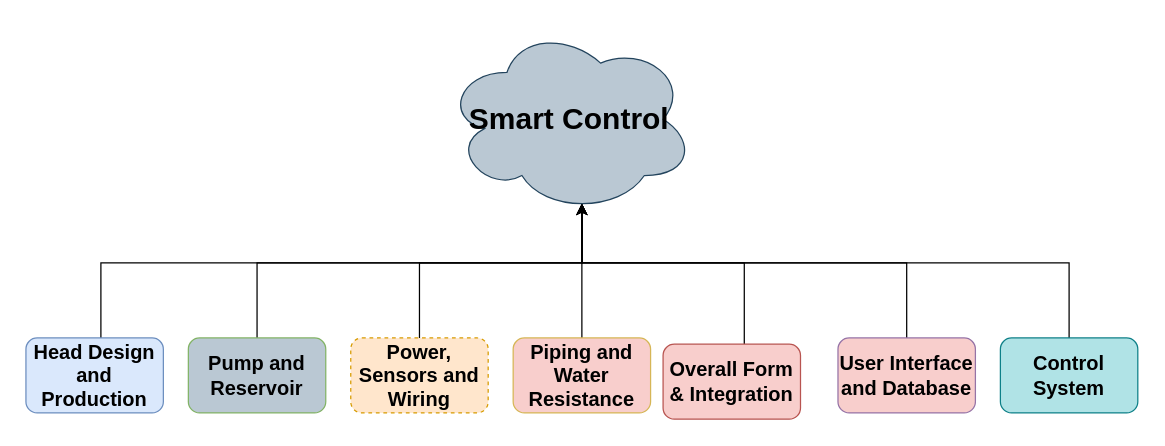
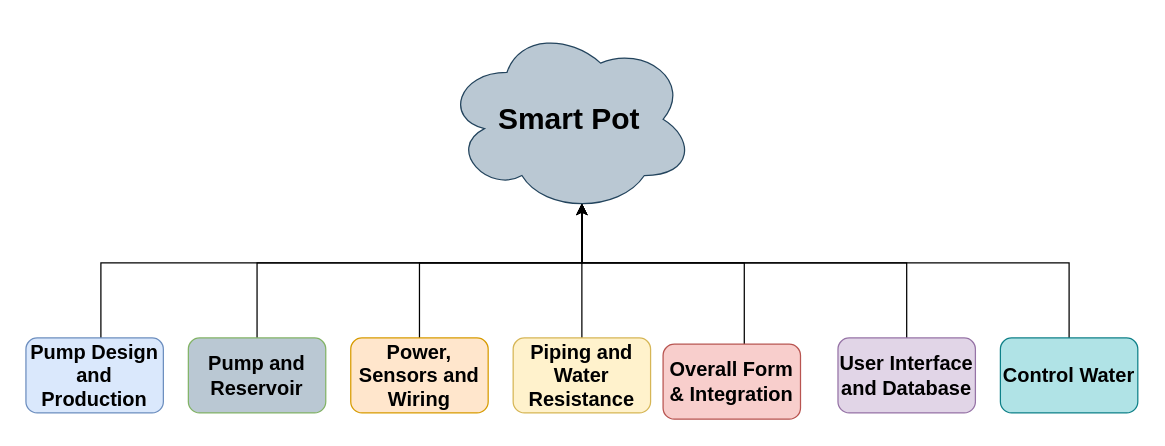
  <mxCell id="0" />
  <mxCell id="1" parent="0" />
  <mxCell id="2" style="edgeStyle=orthogonalEdgeStyle;rounded=0;orthogonalLoop=1;jettySize=auto;html=1;entryX=0.55;entryY=0.95;entryDx=0;entryDy=0;entryPerimeter=0;fontSize=16;" edge="1" parent="1" source="3" target="16"><mxGeometry relative="1" as="geometry"><Array as="points"><mxPoint x="80" y="210" /><mxPoint x="465" y="210" /></Array></mxGeometry></mxCell>
- <mxCell id="3" value="&lt;font style=&quot;font-size: 16px;&quot;&gt;Head Design and Production&lt;/font&gt;" style="rounded=1;whiteSpace=wrap;html=1;horizontal=1;direction=south;fillColor=#dae8fc;strokeColor=#6c8ebf;fontSize=16;fontStyle=1" vertex="1" parent="1"><mxGeometry x="20" y="270" width="110" height="60" as="geometry" /></mxCell>
+ <mxCell id="3" value="&lt;font style=&quot;font-size: 16px;&quot;&gt;Pump Design and Production&lt;/font&gt;" style="rounded=1;whiteSpace=wrap;html=1;horizontal=1;direction=south;fillColor=#dae8fc;strokeColor=#6c8ebf;fontSize=16;fontStyle=1" vertex="1" parent="1"><mxGeometry x="20" y="270" width="110" height="60" as="geometry" /></mxCell>
  <mxCell id="4" style="edgeStyle=orthogonalEdgeStyle;rounded=0;orthogonalLoop=1;jettySize=auto;html=1;entryX=0.55;entryY=0.95;entryDx=0;entryDy=0;entryPerimeter=0;fontSize=16;" edge="1" parent="1" source="5" target="16"><mxGeometry relative="1" as="geometry"><Array as="points"><mxPoint x="205" y="210" /><mxPoint x="465" y="210" /></Array></mxGeometry></mxCell>
  <mxCell id="5" value="&lt;font style=&quot;font-size: 16px;&quot;&gt;Pump and Reservoir&lt;/font&gt;" style="rounded=1;whiteSpace=wrap;html=1;fillColor=#bac8d3;strokeColor=#82b366;fontSize=16;fontStyle=1;" vertex="1" parent="1"><mxGeometry x="150" y="270" width="110" height="60" as="geometry" /></mxCell>
  <mxCell id="6" style="edgeStyle=orthogonalEdgeStyle;rounded=0;orthogonalLoop=1;jettySize=auto;html=1;entryX=0.55;entryY=0.95;entryDx=0;entryDy=0;entryPerimeter=0;fontSize=16;endArrow=none;" edge="1" parent="1" source="7" target="16"><mxGeometry relative="1" as="geometry" /></mxCell>
- <mxCell id="7" value="&lt;font style=&quot;font-size: 16px;&quot;&gt;Piping and Water Resistance&lt;/font&gt;" style="rounded=1;whiteSpace=wrap;html=1;fillColor=#f8cecc;strokeColor=#d6b656;fontSize=16;fontStyle=1;" vertex="1" parent="1"><mxGeometry x="410" y="270" width="110" height="60" as="geometry" /></mxCell>
+ <mxCell id="7" value="&lt;font style=&quot;font-size: 16px;&quot;&gt;Piping and Water Resistance&lt;/font&gt;" style="rounded=1;whiteSpace=wrap;html=1;fillColor=#fff2cc;strokeColor=#d6b656;fontSize=16;fontStyle=1" vertex="1" parent="1"><mxGeometry x="410" y="270" width="110" height="60" as="geometry" /></mxCell>
  <mxCell id="8" style="edgeStyle=orthogonalEdgeStyle;rounded=0;orthogonalLoop=1;jettySize=auto;html=1;entryX=0.55;entryY=0.95;entryDx=0;entryDy=0;entryPerimeter=0;fontSize=16;" edge="1" parent="1" source="9" target="16"><mxGeometry relative="1" as="geometry"><Array as="points"><mxPoint x="595" y="210" /><mxPoint x="465" y="210" /></Array></mxGeometry></mxCell>
  <mxCell id="9" value="&lt;font style=&quot;font-size: 16px;&quot;&gt;Overall Form &amp;amp; Integration&lt;/font&gt;" style="rounded=1;whiteSpace=wrap;html=1;fillColor=#f8cecc;strokeColor=#b85450;fontSize=16;fontStyle=1" vertex="1" parent="1"><mxGeometry x="530" y="275" width="110" height="60" as="geometry" /></mxCell>
  <mxCell id="10" style="edgeStyle=orthogonalEdgeStyle;rounded=0;orthogonalLoop=1;jettySize=auto;html=1;entryX=0.55;entryY=0.95;entryDx=0;entryDy=0;entryPerimeter=0;fontSize=16;" edge="1" parent="1" source="11" target="16"><mxGeometry relative="1" as="geometry"><Array as="points"><mxPoint x="725" y="210" /><mxPoint x="465" y="210" /></Array></mxGeometry></mxCell>
- <mxCell id="11" value="&lt;font style=&quot;font-size: 16px;&quot;&gt;User Interface and Database&lt;/font&gt;" style="rounded=1;whiteSpace=wrap;html=1;fillColor=#f8cecc;strokeColor=#9673a6;fontSize=16;fontStyle=1;" vertex="1" parent="1"><mxGeometry x="670" y="270" width="110" height="60" as="geometry" /></mxCell>
+ <mxCell id="11" value="&lt;font style=&quot;font-size: 16px;&quot;&gt;User Interface and Database&lt;/font&gt;" style="rounded=1;whiteSpace=wrap;html=1;fillColor=#e1d5e7;strokeColor=#9673a6;fontSize=16;fontStyle=1" vertex="1" parent="1"><mxGeometry x="670" y="270" width="110" height="60" as="geometry" /></mxCell>
  <mxCell id="12" style="edgeStyle=orthogonalEdgeStyle;rounded=0;orthogonalLoop=1;jettySize=auto;html=1;entryX=0.55;entryY=0.95;entryDx=0;entryDy=0;entryPerimeter=0;fontSize=16;" edge="1" parent="1" source="13" target="16"><mxGeometry relative="1" as="geometry"><Array as="points"><mxPoint x="855" y="210" /><mxPoint x="465" y="210" /></Array></mxGeometry></mxCell>
- <mxCell id="13" value="&lt;font style=&quot;font-size: 16px;&quot;&gt;Control System&lt;/font&gt;" style="rounded=1;whiteSpace=wrap;html=1;fillColor=#b0e3e6;strokeColor=#0e8088;fontSize=16;fontStyle=1" vertex="1" parent="1"><mxGeometry x="800" y="270" width="110" height="60" as="geometry" /></mxCell>
+ <mxCell id="13" value="&lt;font style=&quot;font-size: 16px;&quot;&gt;Control Water&lt;/font&gt;" style="rounded=1;whiteSpace=wrap;html=1;fillColor=#b0e3e6;strokeColor=#0e8088;fontSize=16;fontStyle=1" vertex="1" parent="1"><mxGeometry x="800" y="270" width="110" height="60" as="geometry" /></mxCell>
  <mxCell id="14" style="edgeStyle=orthogonalEdgeStyle;rounded=0;orthogonalLoop=1;jettySize=auto;html=1;entryX=0.55;entryY=0.95;entryDx=0;entryDy=0;entryPerimeter=0;fontSize=16;" edge="1" parent="1" source="15" target="16"><mxGeometry relative="1" as="geometry"><Array as="points"><mxPoint x="335" y="210" /><mxPoint x="465" y="210" /></Array></mxGeometry></mxCell>
- <mxCell id="15" value="&lt;font style=&quot;font-size: 16px;&quot;&gt;Power, Sensors and Wiring&lt;/font&gt;" style="rounded=1;whiteSpace=wrap;html=1;fillColor=#ffe6cc;strokeColor=#d79b00;fontSize=16;fontStyle=1;dashed=1;" vertex="1" parent="1"><mxGeometry x="280" y="270" width="110" height="60" as="geometry" /></mxCell>
- <mxCell id="16" value="&lt;b style=&quot;font-size: 12px ; white-space: normal&quot;&gt;&lt;font style=&quot;font-size: 24px&quot;&gt;Smart Control&lt;/font&gt;&lt;/b&gt;" style="ellipse;shape=cloud;whiteSpace=wrap;html=1;fontSize=16;fillColor=#bac8d3;strokeColor=#23445d;" vertex="1" parent="1"><mxGeometry x="355" y="20" width="200" height="150" as="geometry" /></mxCell>
+ <mxCell id="15" value="&lt;font style=&quot;font-size: 16px;&quot;&gt;Power, Sensors and Wiring&lt;/font&gt;" style="rounded=1;whiteSpace=wrap;html=1;fillColor=#ffe6cc;strokeColor=#d79b00;fontSize=16;fontStyle=1" vertex="1" parent="1"><mxGeometry x="280" y="270" width="110" height="60" as="geometry" /></mxCell>
+ <mxCell id="16" value="&lt;b style=&quot;font-size: 12px ; white-space: normal&quot;&gt;&lt;font style=&quot;font-size: 24px&quot;&gt;Smart Pot&lt;/font&gt;&lt;/b&gt;" style="ellipse;shape=cloud;whiteSpace=wrap;html=1;fontSize=16;fillColor=#bac8d3;strokeColor=#23445d;" vertex="1" parent="1"><mxGeometry x="355" y="20" width="200" height="150" as="geometry" /></mxCell>
